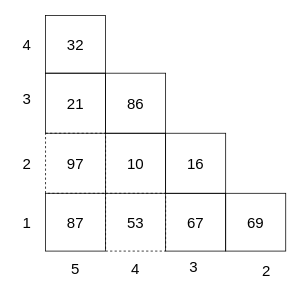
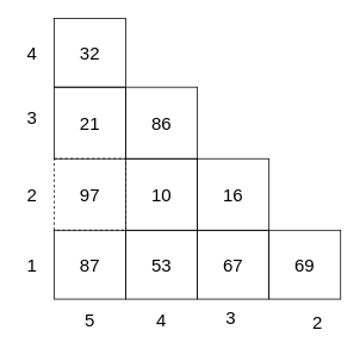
  <mxCell id="0" />
  <mxCell id="1" parent="0" />
  <mxCell id="2" value="97" style="whiteSpace=wrap;html=1;aspect=fixed;fillColor=none;fontSize=20;dashed=1;" vertex="1" parent="1"><mxGeometry x="60" y="177" width="80" height="80" as="geometry" /></mxCell>
  <mxCell id="3" value="21" style="whiteSpace=wrap;html=1;aspect=fixed;fillColor=none;fontSize=20;" vertex="1" parent="1"><mxGeometry x="60" y="97" width="80" height="80" as="geometry" /></mxCell>
  <mxCell id="4" value="32" style="whiteSpace=wrap;html=1;aspect=fixed;fillColor=none;fontSize=20;" vertex="1" parent="1"><mxGeometry x="60" y="20" width="80" height="77" as="geometry" /></mxCell>
  <mxCell id="5" value="87" style="whiteSpace=wrap;html=1;aspect=fixed;fillColor=none;fontSize=20;" vertex="1" parent="1"><mxGeometry x="60" y="257" width="80" height="77" as="geometry" /></mxCell>
  <mxCell id="6" value="10" style="whiteSpace=wrap;html=1;aspect=fixed;fillColor=none;fontSize=20;" vertex="1" parent="1"><mxGeometry x="140" y="177" width="80" height="80" as="geometry" /></mxCell>
  <mxCell id="7" value="86" style="whiteSpace=wrap;html=1;aspect=fixed;fillColor=none;fontSize=20;" vertex="1" parent="1"><mxGeometry x="140" y="97" width="80" height="80" as="geometry" /></mxCell>
- <mxCell id="8" value="53" style="whiteSpace=wrap;html=1;aspect=fixed;fillColor=none;fontSize=20;dashed=1;" vertex="1" parent="1"><mxGeometry x="140" y="257" width="80" height="77" as="geometry" /></mxCell>
+ <mxCell id="8" value="53" style="whiteSpace=wrap;html=1;aspect=fixed;fillColor=none;fontSize=20;" vertex="1" parent="1"><mxGeometry x="140" y="257" width="80" height="77" as="geometry" /></mxCell>
  <mxCell id="9" value="16" style="whiteSpace=wrap;html=1;aspect=fixed;fillColor=none;fontSize=20;" vertex="1" parent="1"><mxGeometry x="220" y="177" width="80" height="80" as="geometry" /></mxCell>
  <mxCell id="10" value="67" style="whiteSpace=wrap;html=1;aspect=fixed;fillColor=none;fontSize=20;" vertex="1" parent="1"><mxGeometry x="220" y="257" width="80" height="77" as="geometry" /></mxCell>
  <mxCell id="11" value="69" style="whiteSpace=wrap;html=1;aspect=fixed;fillColor=none;fontSize=20;" vertex="1" parent="1"><mxGeometry x="300" y="257" width="80" height="77" as="geometry" /></mxCell>
  <mxCell id="12" value="5" style="text;html=1;strokeColor=none;fillColor=none;align=center;verticalAlign=middle;whiteSpace=wrap;rounded=0;fontSize=20;" vertex="1" parent="1"><mxGeometry x="80" y="347" width="40" height="20" as="geometry" /></mxCell>
  <mxCell id="13" value="4" style="text;html=1;strokeColor=none;fillColor=none;align=center;verticalAlign=middle;whiteSpace=wrap;rounded=0;fontSize=20;" vertex="1" parent="1"><mxGeometry x="160" y="347" width="40" height="20" as="geometry" /></mxCell>
  <mxCell id="14" value="3" style="text;html=1;fontSize=20;" vertex="1" parent="1"><mxGeometry x="250" y="337" width="70" height="30" as="geometry" /></mxCell>
  <mxCell id="15" value="2" style="text;html=1;align=center;verticalAlign=middle;resizable=0;points=[];autosize=1;fontSize=20;" vertex="1" parent="1"><mxGeometry x="339" y="345" width="30" height="30" as="geometry" /></mxCell>
  <mxCell id="16" value="1" style="text;html=1;align=center;verticalAlign=middle;resizable=0;points=[];autosize=1;fontSize=20;" vertex="1" parent="1"><mxGeometry x="20" y="280.5" width="30" height="30" as="geometry" /></mxCell>
  <mxCell id="17" value="2" style="text;html=1;align=center;verticalAlign=middle;resizable=0;points=[];autosize=1;fontSize=20;" vertex="1" parent="1"><mxGeometry x="20" y="202" width="30" height="30" as="geometry" /></mxCell>
  <mxCell id="18" value="3" style="text;html=1;align=center;verticalAlign=middle;resizable=0;points=[];autosize=1;fontSize=20;" vertex="1" parent="1"><mxGeometry x="20" y="115" width="30" height="30" as="geometry" /></mxCell>
  <mxCell id="19" value="4" style="text;html=1;align=center;verticalAlign=middle;resizable=0;points=[];autosize=1;fontSize=20;" vertex="1" parent="1"><mxGeometry x="20" y="43.5" width="30" height="30" as="geometry" /></mxCell>
